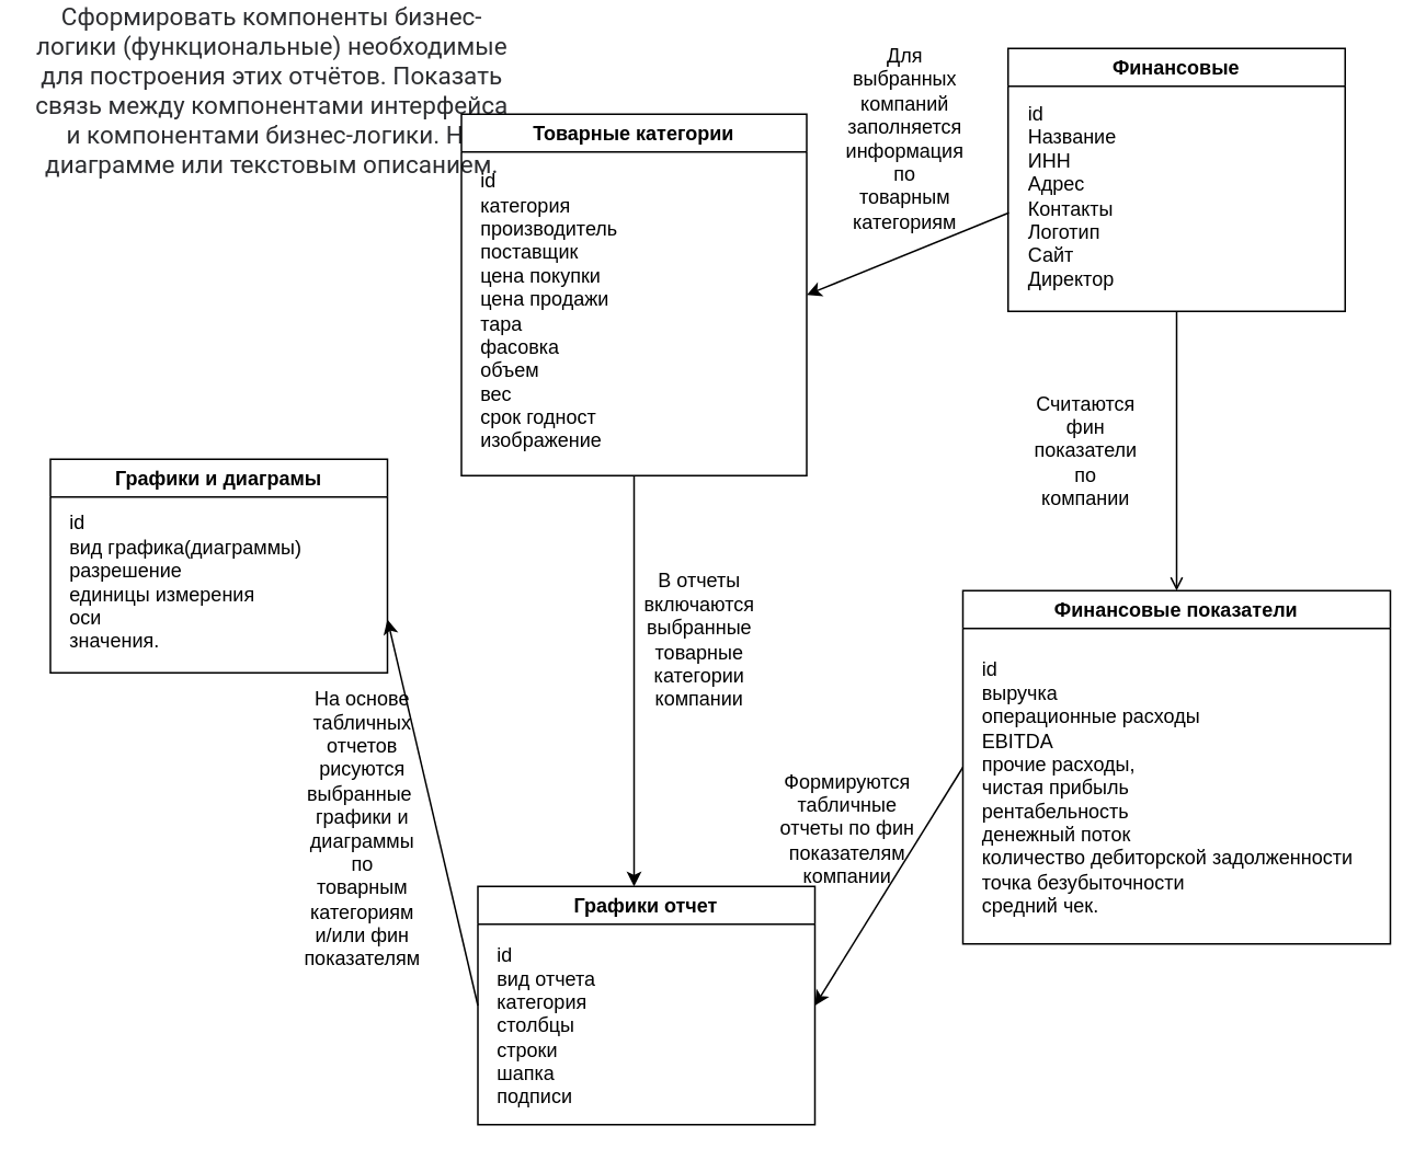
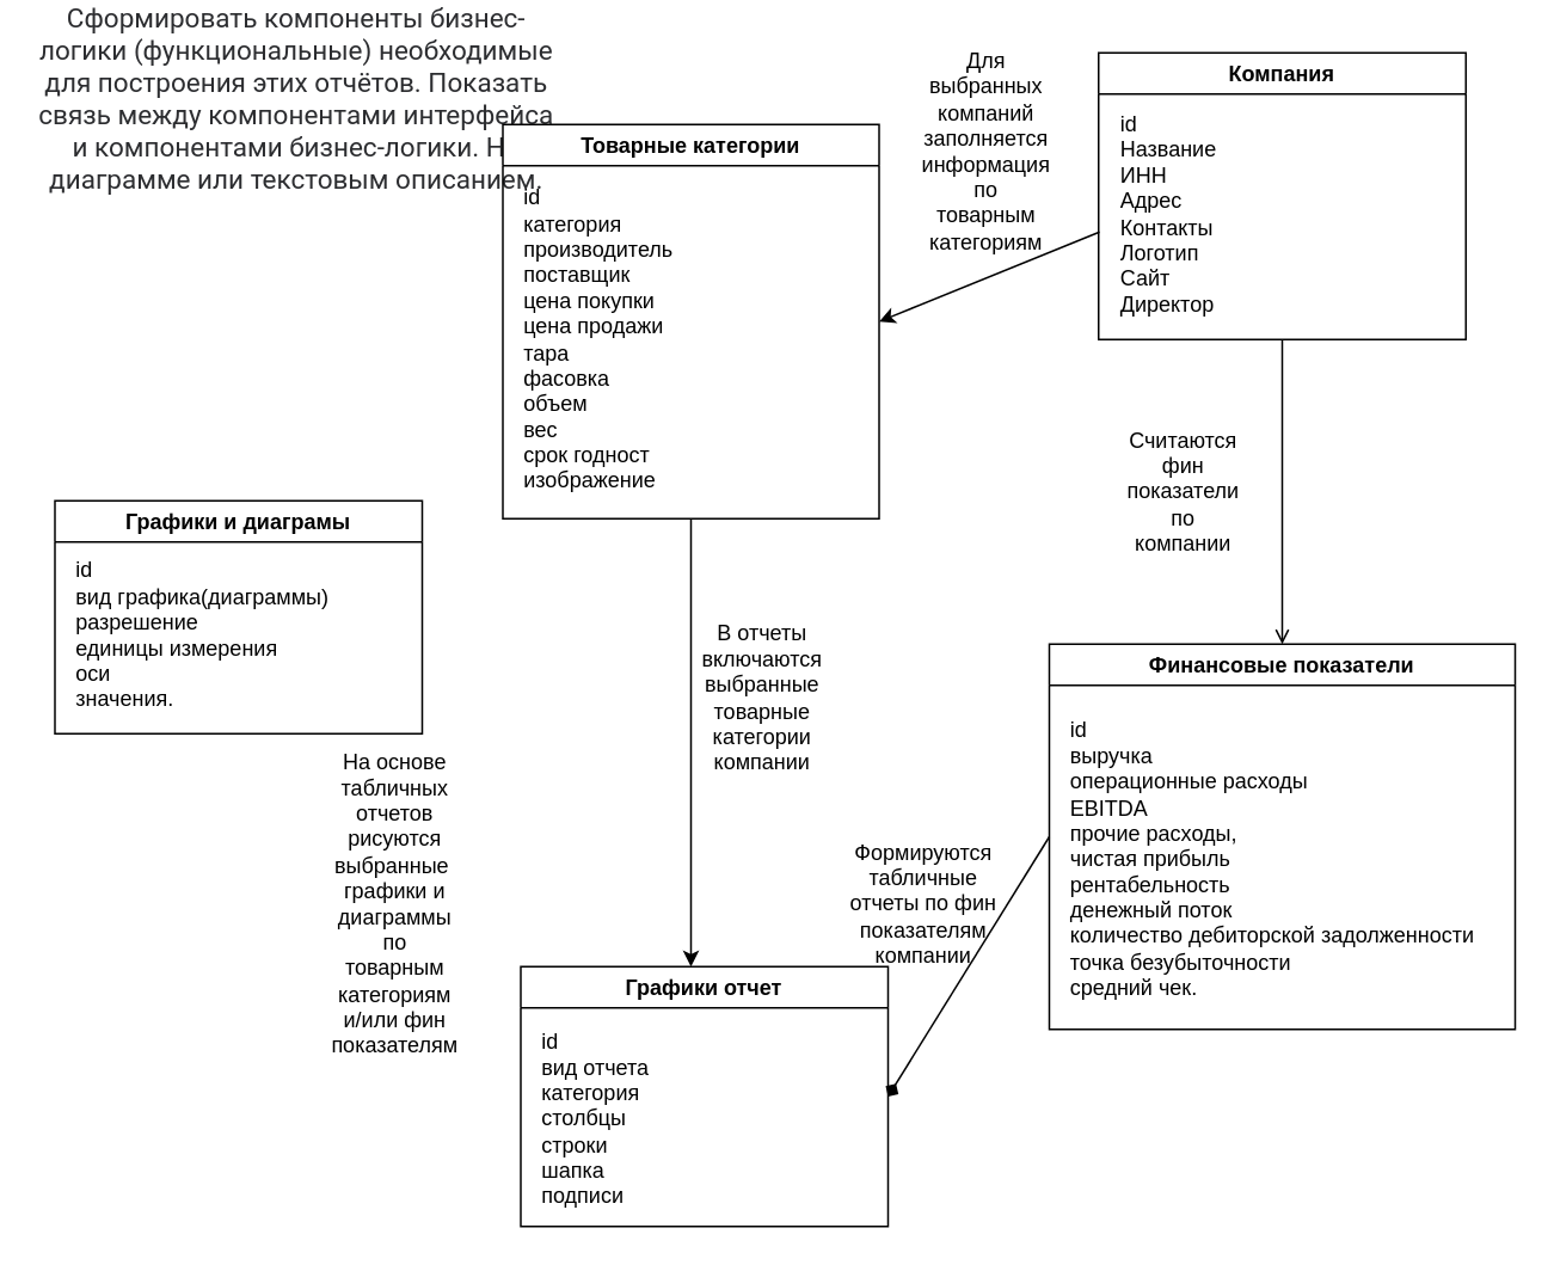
  <mxCell id="0" />
  <mxCell id="1" parent="0" />
  <mxCell id="2" value="&lt;span style=&quot;color: rgb(44 , 45 , 48) ; font-family: &amp;#34;roboto&amp;#34; , &amp;#34;san francisco&amp;#34; , &amp;#34;helvetica neue&amp;#34; , &amp;#34;helvetica&amp;#34; , &amp;#34;arial&amp;#34; ; font-size: 15px ; background-color: rgb(255 , 255 , 255)&quot;&gt;Сформировать компоненты бизнес-логики (функциональные) необходимые для построения этих отчётов. Показать связь между компонентами интерфейса и компонентами бизнес-логики. На диаграмме или текстовым описанием.&lt;/span&gt;" style="text;html=1;strokeColor=none;fillColor=none;align=center;verticalAlign=middle;whiteSpace=wrap;rounded=0;" vertex="1" parent="1"><mxGeometry x="20" y="30" width="290" height="30" as="geometry" /></mxCell>
- <mxCell id="3" value="Финансовые" style="swimlane;" vertex="1" parent="1"><mxGeometry x="612.5" y="20" width="205" height="160" as="geometry" /></mxCell>
+ <mxCell id="3" value="Компания" style="swimlane;" vertex="1" parent="1"><mxGeometry x="612.5" y="20" width="205" height="160" as="geometry" /></mxCell>
  <mxCell id="4" value="id&lt;br&gt;Название&lt;br&gt;ИНН&amp;nbsp;&lt;br&gt;Адрес&lt;br&gt;Контакты&lt;br&gt;Логотип&lt;br&gt;Сайт&lt;br&gt;&lt;div&gt;&lt;span&gt;Директор&lt;/span&gt;&lt;/div&gt;" style="text;html=1;align=left;verticalAlign=middle;resizable=0;points=[];autosize=1;strokeColor=none;fillColor=none;" vertex="1" parent="3"><mxGeometry x="10" y="30" width="70" height="120" as="geometry" /></mxCell>
  <mxCell id="5" value="Товарные категории" style="swimlane;" vertex="1" parent="1"><mxGeometry x="280" y="60" width="210" height="220" as="geometry" /></mxCell>
  <mxCell id="6" value="id&lt;br&gt;категория&lt;br&gt;производитель&lt;br&gt;поставщик&lt;br&gt;цена покупки&lt;br&gt;цена продажи&lt;br&gt;тара&lt;br&gt;фасовка&lt;br&gt;объем&lt;br&gt;вес&lt;br&gt;срок годност&lt;br&gt;изображение" style="text;html=1;align=left;verticalAlign=middle;resizable=0;points=[];autosize=1;strokeColor=none;fillColor=none;" vertex="1" parent="5"><mxGeometry x="10" y="35" width="100" height="170" as="geometry" /></mxCell>
  <mxCell id="7" value="Графики отчет" style="swimlane;" vertex="1" parent="1"><mxGeometry x="290" y="530" width="205" height="145" as="geometry" /></mxCell>
  <mxCell id="8" value="id&lt;br&gt;вид отчета&lt;br&gt;категория&lt;br&gt;столбцы&lt;br&gt;строки&lt;br&gt;шапка&lt;br&gt;подписи" style="text;html=1;align=left;verticalAlign=middle;resizable=0;points=[];autosize=1;strokeColor=none;fillColor=none;" vertex="1" parent="7"><mxGeometry x="10" y="35" width="80" height="100" as="geometry" /></mxCell>
  <mxCell id="9" value="Графики и диаграмы" style="swimlane;" vertex="1" parent="1"><mxGeometry y="270" width="205" height="130" as="geometry" x="30" /></mxCell>
  <mxCell id="10" value="id&lt;br&gt;вид графика(диаграммы)&lt;br&gt;разрешение&lt;br&gt;единицы измерения&lt;br&gt;оси&lt;br&gt;значения." style="text;html=1;align=left;verticalAlign=middle;resizable=0;points=[];autosize=1;strokeColor=none;fillColor=none;" vertex="1" parent="9"><mxGeometry x="10" y="30" width="160" height="90" as="geometry" /></mxCell>
  <mxCell id="11" value="Финансовые показатели" style="swimlane;" vertex="1" parent="1"><mxGeometry x="585" y="350" width="260" height="215" as="geometry" /></mxCell>
  <mxCell id="12" value="&lt;div&gt;id&lt;/div&gt;&lt;div&gt;выручка&lt;/div&gt;&lt;div&gt;операционные расходы&lt;/div&gt;&lt;div&gt;EBITDA&lt;/div&gt;&lt;div&gt;прочие расходы,&lt;/div&gt;&lt;div&gt;&lt;span&gt;чистая прибыль&lt;/span&gt;&lt;/div&gt;&lt;div&gt;&lt;span&gt;рентабельность&lt;/span&gt;&lt;/div&gt;&lt;div&gt;&lt;span&gt;денежный поток&lt;/span&gt;&lt;/div&gt;&lt;div&gt;&lt;span&gt;количество дебиторской задолженности&lt;/span&gt;&lt;/div&gt;&lt;div&gt;&lt;span&gt;точка безубыточности&lt;/span&gt;&lt;/div&gt;&lt;div&gt;&lt;span&gt;средний чек.&lt;/span&gt;&lt;/div&gt;" style="text;html=1;align=left;verticalAlign=middle;resizable=0;points=[];autosize=1;strokeColor=none;fillColor=none;" vertex="1" parent="11"><mxGeometry x="10" y="40" width="250" height="160" as="geometry" /></mxCell>
- <mxCell id="13" value="" style="endArrow=classic;html=1;exitX=0;exitY=0.5;exitDx=0;exitDy=0;entryX=1;entryY=0.5;entryDx=0;entryDy=0;" edge="1" parent="1" source="11" target="7"><mxGeometry width="50" height="50" relative="1" as="geometry"><mxPoint x="520" y="570" as="sourcePoint" /><mxPoint x="520" y="458" as="targetPoint" /></mxGeometry></mxCell>
- <mxCell id="14" value="" style="endArrow=classic;html=1;exitX=0;exitY=0.5;exitDx=0;exitDy=0;entryX=1;entryY=0.75;entryDx=0;entryDy=0;" edge="1" parent="1" source="7" target="9"><mxGeometry width="50" height="50" relative="1" as="geometry"><mxPoint x="520" y="520" as="sourcePoint" /><mxPoint x="240" y="440" as="targetPoint" /></mxGeometry></mxCell>
+ <mxCell id="13" value="" style="endArrow=diamond;html=1;exitX=0;exitY=0.5;exitDx=0;exitDy=0;entryX=1;entryY=0.5;entryDx=0;entryDy=0;" edge="1" parent="1" source="11" target="7"><mxGeometry width="50" height="50" relative="1" as="geometry"><mxPoint x="520" y="570" as="sourcePoint" /><mxPoint x="520" y="458" as="targetPoint" /></mxGeometry></mxCell>
  <mxCell id="15" value="" style="endArrow=classic;html=1;entryX=1;entryY=0.5;entryDx=0;entryDy=0;" edge="1" parent="1" target="5"><mxGeometry width="50" height="50" relative="1" as="geometry"><mxPoint x="613" y="120" as="sourcePoint" /><mxPoint x="570" y="170" as="targetPoint" /></mxGeometry></mxCell>
  <mxCell id="16" value="" style="endArrow=classic;html=1;exitX=0.5;exitY=1;exitDx=0;exitDy=0;" edge="1" parent="1" source="5"><mxGeometry width="50" height="50" relative="1" as="geometry"><mxPoint x="495" y="227.5" as="sourcePoint" /><mxPoint x="385" y="530" as="targetPoint" /></mxGeometry></mxCell>
  <mxCell id="17" value="" style="endArrow=open;html=1;exitX=0.5;exitY=1;exitDx=0;exitDy=0;entryX=0.5;entryY=0;entryDx=0;entryDy=0;" edge="1" parent="1" source="3" target="11"><mxGeometry width="50" height="50" relative="1" as="geometry"><mxPoint x="500" y="180" as="sourcePoint" /><mxPoint x="540" y="120" as="targetPoint" /></mxGeometry></mxCell>
  <mxCell id="18" value="Формируются табличные отчеты по фин показателям компании" style="text;html=1;strokeColor=none;fillColor=none;align=center;verticalAlign=middle;whiteSpace=wrap;rounded=0;" vertex="1" parent="1"><mxGeometry x="470" y="480" width="90" height="30" as="geometry" /></mxCell>
  <mxCell id="19" value="В отчеты включаются выбранные товарные категории компании" style="text;html=1;strokeColor=none;fillColor=none;align=center;verticalAlign=middle;whiteSpace=wrap;rounded=0;" vertex="1" parent="1"><mxGeometry x="390" y="310" width="70" height="140" as="geometry" /></mxCell>
  <mxCell id="20" value="На основе табличных отчетов рисуются выбранные&amp;nbsp; графики и диаграммы по товарным категориям и/или фин показателям" style="text;html=1;strokeColor=none;fillColor=none;align=center;verticalAlign=middle;whiteSpace=wrap;rounded=0;" vertex="1" parent="1"><mxGeometry x="190" y="480" width="60" height="30" as="geometry" /></mxCell>
  <mxCell id="21" value="Для выбранных компаний заполняется информация по товарным категориям" style="text;html=1;strokeColor=none;fillColor=none;align=center;verticalAlign=middle;whiteSpace=wrap;rounded=0;" vertex="1" parent="1"><mxGeometry x="520" y="60" width="60" height="30" as="geometry" /></mxCell>
  <mxCell id="22" value="Считаются фин показатели по компании" style="text;html=1;strokeColor=none;fillColor=none;align=center;verticalAlign=middle;whiteSpace=wrap;rounded=0;" vertex="1" parent="1"><mxGeometry x="630" y="250" width="60" height="30" as="geometry" /></mxCell>
